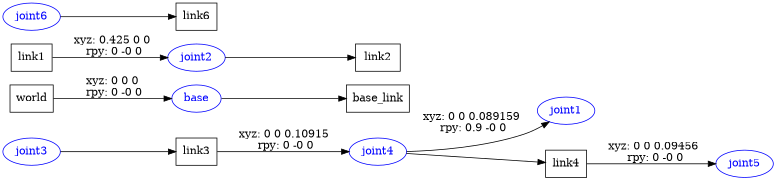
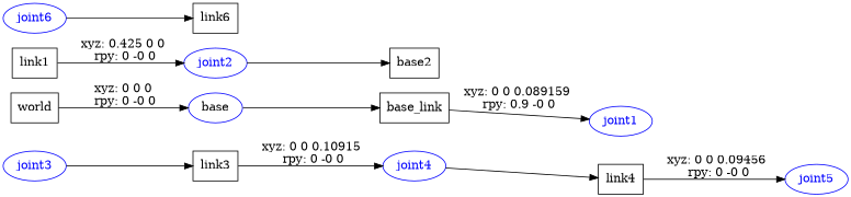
  digraph {
    rankdir=LR
    node [shape=box]
    n1 [label=world]
-   base [color=blue fontcolor=blue shape=ellipse]
+   base [color=blue fontcolor=black shape=ellipse]
    n3 [label=base_link]
    joint1 [color=blue fontcolor=blue shape=ellipse]
    n5 [label=link1]
    joint2 [color=blue fontcolor=blue shape=ellipse]
-   n7 [label=link2]
+   n7 [label=base2]
    joint3 [color=blue fontcolor=blue shape=ellipse]
    n9 [label=link3]
    joint4 [color=blue fontcolor=blue shape=ellipse]
    n11 [label=link4]
    joint5 [color=blue fontcolor=blue shape=ellipse]
    joint6 [color=blue fontcolor=blue shape=ellipse]
    n14 [label=link6]
    n1 -> base [label="xyz: 0 0 0 \nrpy: 0 -0 0"]
    base -> n3
-   joint4 -> joint1 [label="xyz: 0 0 0.089159 \nrpy: 0.9 -0 0"]
+   n3 -> joint1 [label="xyz: 0 0 0.089159 \nrpy: 0.9 -0 0"]
    n5 -> joint2 [label="xyz: 0.425 0 0 \nrpy: 0 -0 0"]
    joint2 -> n7
    joint3 -> n9
    n9 -> joint4 [label="xyz: 0 0 0.10915 \nrpy: 0 -0 0"]
    joint4 -> n11
    n11 -> joint5 [label="xyz: 0 0 0.09456 \nrpy: 0 -0 0"]
    joint6 -> n14
  }
